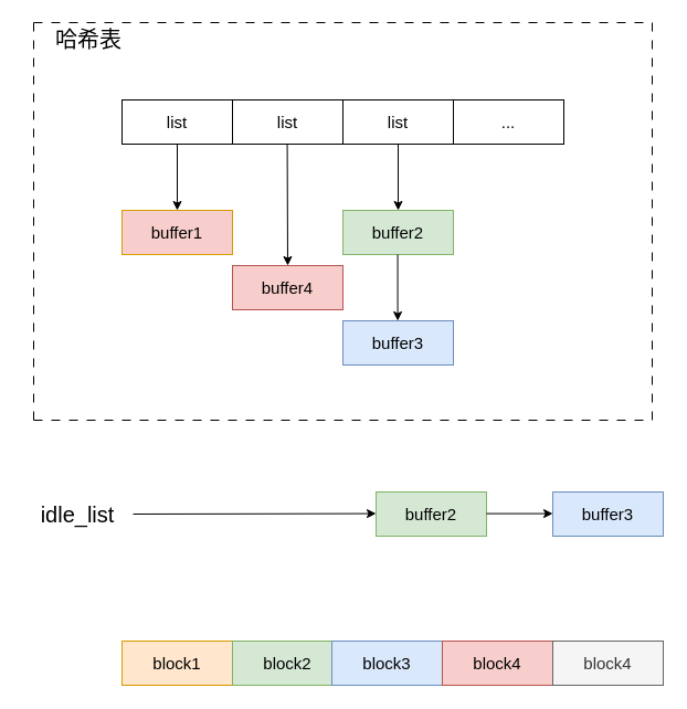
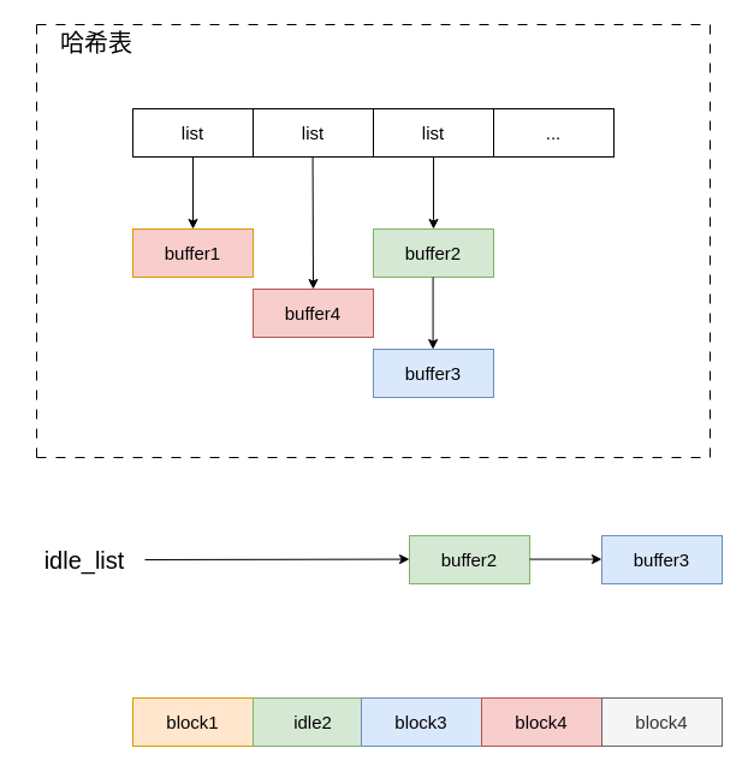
  <mxCell id="0" />
  <mxCell id="1" parent="0" />
  <mxCell id="2" value="idle_list" style="text;html=1;align=center;verticalAlign=middle;whiteSpace=wrap;rounded=0;fontSize=20;" vertex="1" parent="1"><mxGeometry x="20" y="445" width="100" height="40" as="geometry" /></mxCell>
  <mxCell id="3" value="buffer2" style="rounded=0;whiteSpace=wrap;html=1;fontSize=15;fillColor=#d5e8d4;strokeColor=#82b366;" vertex="1" parent="1"><mxGeometry x="340" y="445" width="100" height="40" as="geometry" /></mxCell>
  <mxCell id="4" value="" style="endArrow=classic;html=1;rounded=0;exitX=1;exitY=0.5;exitDx=0;exitDy=0;" edge="1" parent="1" source="2"><mxGeometry width="50" height="50" relative="1" as="geometry"><mxPoint x="280" y="464.58" as="sourcePoint" /><mxPoint x="340" y="464.58" as="targetPoint" /></mxGeometry></mxCell>
  <mxCell id="5" value="buffer3" style="rounded=0;whiteSpace=wrap;html=1;fontSize=15;fillColor=#dae8fc;strokeColor=#6c8ebf;" vertex="1" parent="1"><mxGeometry x="500" y="445" width="100" height="40" as="geometry" /></mxCell>
  <mxCell id="6" value="" style="endArrow=classic;html=1;rounded=0;exitX=1;exitY=0.5;exitDx=0;exitDy=0;" edge="1" parent="1"><mxGeometry width="50" height="50" relative="1" as="geometry"><mxPoint x="440" y="464.58" as="sourcePoint" /><mxPoint x="500" y="464.58" as="targetPoint" /></mxGeometry></mxCell>
  <mxCell id="7" value="list" style="rounded=0;whiteSpace=wrap;html=1;fontSize=15;" vertex="1" parent="1"><mxGeometry x="110" y="90" width="100" height="40" as="geometry" /></mxCell>
  <mxCell id="8" value="list" style="rounded=0;whiteSpace=wrap;html=1;fontSize=15;" vertex="1" parent="1"><mxGeometry x="210" y="90" width="100" height="40" as="geometry" /></mxCell>
  <mxCell id="9" value="list" style="rounded=0;whiteSpace=wrap;html=1;fontSize=15;" vertex="1" parent="1"><mxGeometry x="310" y="90" width="100" height="40" as="geometry" /></mxCell>
  <mxCell id="10" value="..." style="rounded=0;whiteSpace=wrap;html=1;fontSize=15;" vertex="1" parent="1"><mxGeometry x="410" y="90" width="100" height="40" as="geometry" /></mxCell>
  <mxCell id="11" value="buffer1" style="rounded=0;whiteSpace=wrap;html=1;fontSize=15;fillColor=#f8cecc;strokeColor=#d79b00;" vertex="1" parent="1"><mxGeometry x="110" y="190" width="100" height="40" as="geometry" /></mxCell>
  <mxCell id="12" value="buffer2" style="rounded=0;whiteSpace=wrap;html=1;fontSize=15;fillColor=#d5e8d4;strokeColor=#82b366;" vertex="1" parent="1"><mxGeometry x="310" y="190" width="100" height="40" as="geometry" /></mxCell>
  <mxCell id="13" value="buffer3" style="rounded=0;whiteSpace=wrap;html=1;fontSize=15;fillColor=#dae8fc;strokeColor=#6c8ebf;" vertex="1" parent="1"><mxGeometry x="310" y="290" width="100" height="40" as="geometry" /></mxCell>
  <mxCell id="14" value="" style="endArrow=classic;html=1;rounded=0;exitX=0.5;exitY=1;exitDx=0;exitDy=0;entryX=0.5;entryY=0;entryDx=0;entryDy=0;" edge="1" parent="1" source="7" target="11"><mxGeometry width="50" height="50" relative="1" as="geometry"><mxPoint x="280" y="220" as="sourcePoint" /><mxPoint x="330" y="170" as="targetPoint" /></mxGeometry></mxCell>
  <mxCell id="15" value="" style="endArrow=classic;html=1;rounded=0;exitX=0.5;exitY=1;exitDx=0;exitDy=0;entryX=0.5;entryY=0;entryDx=0;entryDy=0;" edge="1" parent="1" source="9" target="12"><mxGeometry width="50" height="50" relative="1" as="geometry"><mxPoint x="280" y="220" as="sourcePoint" /><mxPoint x="330" y="170" as="targetPoint" /></mxGeometry></mxCell>
  <mxCell id="16" value="" style="endArrow=classic;html=1;rounded=0;exitX=0.5;exitY=1;exitDx=0;exitDy=0;entryX=0.5;entryY=0;entryDx=0;entryDy=0;" edge="1" parent="1"><mxGeometry width="50" height="50" relative="1" as="geometry"><mxPoint x="359.58" y="230" as="sourcePoint" /><mxPoint x="359.58" y="290" as="targetPoint" /></mxGeometry></mxCell>
  <mxCell id="17" value="buffer4" style="rounded=0;whiteSpace=wrap;html=1;fontSize=15;fillColor=#f8cecc;strokeColor=#b85450;" vertex="1" parent="1"><mxGeometry x="210" y="240" width="100" height="40" as="geometry" /></mxCell>
  <mxCell id="18" value="" style="endArrow=classic;html=1;rounded=0;exitX=0.5;exitY=1;exitDx=0;exitDy=0;entryX=0.5;entryY=0;entryDx=0;entryDy=0;" edge="1" parent="1" target="17"><mxGeometry width="50" height="50" relative="1" as="geometry"><mxPoint x="259.58" y="130" as="sourcePoint" /><mxPoint x="259.58" y="190" as="targetPoint" /></mxGeometry></mxCell>
  <mxCell id="19" value="" style="endArrow=none;html=1;rounded=0;dashed=1;dashPattern=8 8;" edge="1" parent="1"><mxGeometry width="50" height="50" relative="1" as="geometry"><mxPoint x="30" y="380" as="sourcePoint" /><mxPoint x="590" y="380" as="targetPoint" /></mxGeometry></mxCell>
  <mxCell id="20" value="" style="endArrow=none;html=1;rounded=0;dashed=1;dashPattern=8 8;" edge="1" parent="1"><mxGeometry width="50" height="50" relative="1" as="geometry"><mxPoint x="30" y="20" as="sourcePoint" /><mxPoint x="590" y="20" as="targetPoint" /></mxGeometry></mxCell>
  <mxCell id="21" value="" style="endArrow=none;html=1;rounded=0;dashed=1;dashPattern=8 8;" edge="1" parent="1"><mxGeometry width="50" height="50" relative="1" as="geometry"><mxPoint x="30" y="20" as="sourcePoint" /><mxPoint x="30" y="380" as="targetPoint" /></mxGeometry></mxCell>
  <mxCell id="22" value="" style="endArrow=none;html=1;rounded=0;dashed=1;dashPattern=8 8;" edge="1" parent="1"><mxGeometry width="50" height="50" relative="1" as="geometry"><mxPoint x="590" y="20" as="sourcePoint" /><mxPoint x="590" y="380" as="targetPoint" /></mxGeometry></mxCell>
  <mxCell id="23" value="哈希表" style="text;html=1;align=center;verticalAlign=middle;whiteSpace=wrap;rounded=0;fontSize=20;" vertex="1" parent="1"><mxGeometry x="30" y="20" width="100" height="30" as="geometry" /></mxCell>
  <mxCell id="24" value="block1" style="rounded=0;whiteSpace=wrap;html=1;fontSize=15;fillColor=#ffe6cc;strokeColor=#d79b00;" vertex="1" parent="1"><mxGeometry x="110" y="580" width="100" height="40" as="geometry" /></mxCell>
- <mxCell id="25" value="block2" style="rounded=0;whiteSpace=wrap;html=1;fontSize=15;fillColor=#d5e8d4;strokeColor=#82b366;" vertex="1" parent="1"><mxGeometry x="210" y="580" width="100" height="40" as="geometry" /></mxCell>
+ <mxCell id="25" value="idle2" style="rounded=0;whiteSpace=wrap;html=1;fontSize=15;fillColor=#d5e8d4;strokeColor=#82b366;" vertex="1" parent="1"><mxGeometry x="210" y="580" width="100" height="40" as="geometry" /></mxCell>
  <mxCell id="26" value="block3" style="rounded=0;whiteSpace=wrap;html=1;fontSize=15;fillColor=#dae8fc;strokeColor=#6c8ebf;" vertex="1" parent="1"><mxGeometry x="300" y="580" width="100" height="40" as="geometry" /></mxCell>
  <mxCell id="27" value="block4" style="rounded=0;whiteSpace=wrap;html=1;fontSize=15;fillColor=#f8cecc;strokeColor=#b85450;" vertex="1" parent="1"><mxGeometry x="400" y="580" width="100" height="40" as="geometry" /></mxCell>
  <mxCell id="28" value="block4" style="rounded=0;whiteSpace=wrap;html=1;fontSize=15;fillColor=#f5f5f5;strokeColor=#666666;fontColor=#333333;" vertex="1" parent="1"><mxGeometry x="500" y="580" width="100" height="40" as="geometry" /></mxCell>
